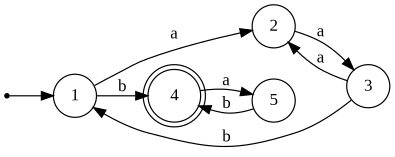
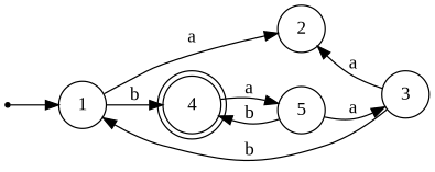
  digraph {
    fontname="Liberation Serif"
    rankdir=LR
    node [fontname="Liberation Serif" shape=circle]
    edge [fontname="Liberation Serif"]
    n1 [label=1]
    n2 [label=2]
    n3 [label=4 shape=doublecircle]
    n4 [label=3]
    n5 [label=5]
    n6 [label=5 shape=point]
    n1 -> n2 [label=a]
    n1 -> n3 [label=b]
-   n2 -> n4 [label=a]
+   n5 -> n4 [label=a]
    n3 -> n5 [label=a]
    n4 -> n1 [label=b]
    n4 -> n2 [label=a]
    n5 -> n3 [label=b]
    n6 -> n1
  }
